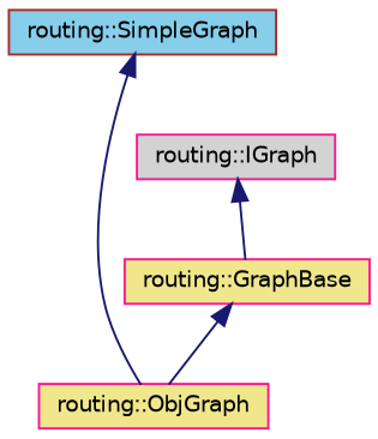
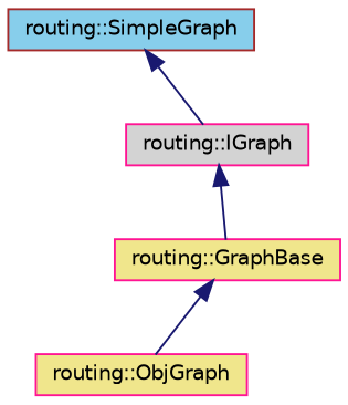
  digraph {
    node [color=deeppink fillcolor=khaki fontname=Helvetica fontsize=10 shape=record style=filled]
    edge [color=midnightblue dir=back fontname=Helvetica fontsize=10 labelfontname=Helvetica labelfontsize=10 style=solid]
    n1 [fontcolor=black height=0.2 label="routing::ObjGraph" width=0.4]
    n2 [color=brown fillcolor=skyblue height=0.2 label="routing::SimpleGraph" width=0.4]
    n3 [height=0.2 label="routing::GraphBase" width=0.4]
    n4 [fillcolor=lightgrey height=0.2 label="routing::IGraph" width=0.4]
-   n2 -> n1
+   n2 -> n4
    n3 -> n1
    n4 -> n3
  }
